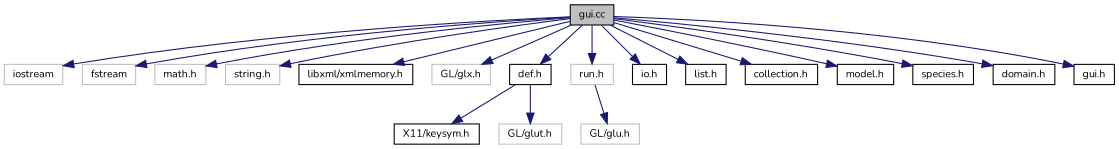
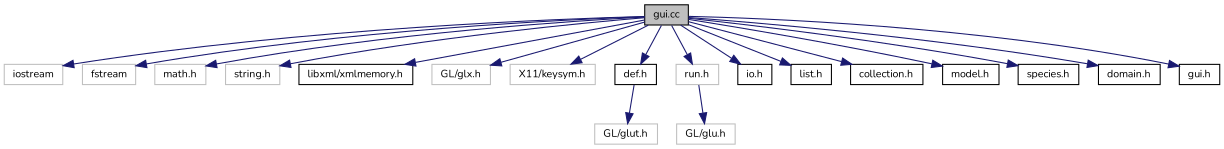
  digraph {
    fontname=Nunito
    node [color=black fillcolor=white fontname=Nunito fontsize=10 shape=record style=filled]
    edge [color=midnightblue fontname=Nunito fontsize=10 labelfontname=FreeSans labelfontsize=10 style=solid]
    n1 [fillcolor=grey75 fontcolor=black height=0.2 label="gui.cc" width=0.4]
    n2 [color=grey75 height=0.2 label=iostream width=0.4]
    n3 [color=grey75 height=0.2 label=fstream width=0.4]
    n4 [color=grey75 height=0.2 label="math.h" width=0.4]
    n5 [color=grey75 height=0.2 label="string.h" width=0.4]
    n6 [height=0.2 label="libxml/xmlmemory.h" width=0.4]
    n7 [color=grey75 height=0.2 label="GL/glx.h" width=0.4]
-   n8 [height=0.2 label="X11/keysym.h" width=0.4]
+   n8 [color=grey75 height=0.2 label="X11/keysym.h" width=0.4]
    n9 [height=0.2 label="def.h" width=0.4]
    n10 [color=grey75 height=0.2 label="run.h" width=0.4]
    n11 [height=0.2 label="io.h" width=0.4]
    n12 [height=0.2 label="list.h" width=0.4]
    n13 [height=0.2 label="collection.h" width=0.4]
    n14 [height=0.2 label="model.h" width=0.4]
    n15 [height=0.2 label="species.h" width=0.4]
    n16 [height=0.2 label="domain.h" width=0.4]
    n17 [height=0.2 label="gui.h" width=0.4]
    n18 [color=grey75 height=0.2 label="GL/glut.h" width=0.4]
    n19 [color=grey75 height=0.2 label="GL/glu.h" width=0.4]
    n1 -> n2
    n1 -> n3
    n1 -> n4
    n1 -> n5
    n1 -> n6
    n1 -> n7
-   n9 -> n8
+   n1 -> n8
    n1 -> n9
    n1 -> n10
    n1 -> n11
    n1 -> n12
    n1 -> n13
    n1 -> n14
    n1 -> n15
    n1 -> n16
    n1 -> n17
    n9 -> n18
    n10 -> n19
  }
